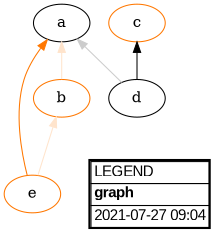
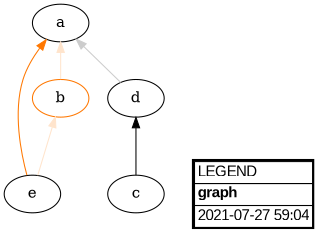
  digraph {
    rankdir=BT
    edge [color="#ffe4cc"]
    a [color=black]
-   e [color="#ff7700"]
+   e [color=black]
    b [color="#ff7700"]
-   c [color="#ff7700"]
+   c
    d
-   n6 [fillcolor="#ffffff" fontname="Verdana,Arial,Sans-Serif" label=<<table border="2" cellborder="1" cellspacing="0" id="LEGEND"><tr><td align="left">LEGEND</td></tr><tr><td align="left"><b>graph</b></td></tr><tr><td align="left">2021-07-27 09:04</td></tr></table>> shape=plaintext style=filled]
+   n6 [fillcolor="#ffffff" fontname="Verdana,Arial,Sans-Serif" label=<<table border="2" cellborder="1" cellspacing="0" id="LEGEND"><tr><td align="left">LEGEND</td></tr><tr><td align="left"><b>graph</b></td></tr><tr><td align="left">2021-07-27 59:04</td></tr></table>> shape=plaintext style=filled]
    e -> a [color="#ff7700"]
    e -> b
    b -> a
-   d -> c [color="#000000"]
+   c -> d [color="#000000"]
    d -> a [color="#cccccc"]
  }
